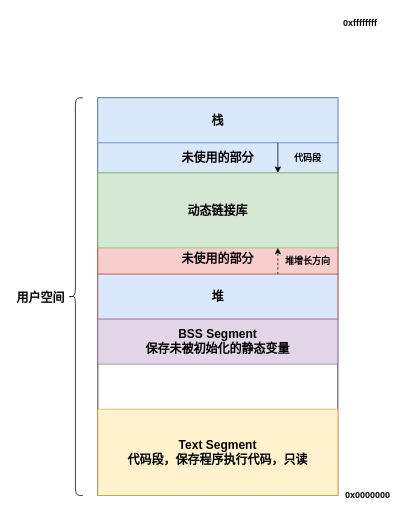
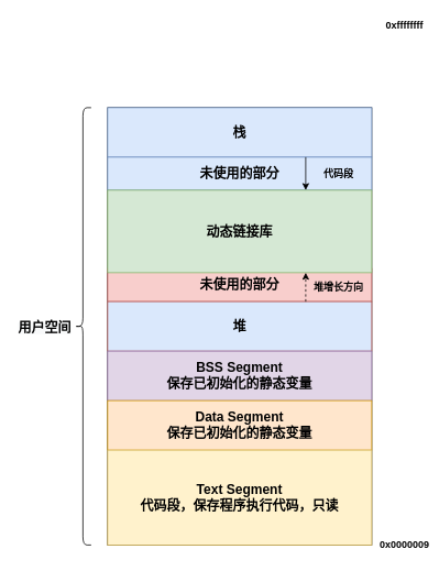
  <mxCell id="0" />
  <mxCell id="1" parent="0" />
  <mxCell id="2" value="" style="rounded=0;whiteSpace=wrap;html=1;" vertex="1" parent="1"><mxGeometry x="130" y="130" width="320" height="530" as="geometry" /></mxCell>
  <mxCell id="3" value="&lt;b&gt;&lt;font style=&quot;font-size: 16px&quot;&gt;未使用的部分&lt;/font&gt;&lt;/b&gt;" style="rounded=0;whiteSpace=wrap;html=1;fillColor=#f8cecc;strokeColor=#b85450;" vertex="1" parent="1"><mxGeometry x="130" y="325" width="320" height="40" as="geometry" /></mxCell>
  <mxCell id="4" value="" style="shape=curlyBracket;whiteSpace=wrap;html=1;rounded=1;" vertex="1" parent="1"><mxGeometry x="90" y="130" width="20" height="530" as="geometry" /></mxCell>
  <mxCell id="5" value="&lt;b style=&quot;color: rgb(0 , 0 , 0) ; font-family: &amp;#34;helvetica&amp;#34; ; font-size: 12px ; font-style: normal ; letter-spacing: normal ; text-align: center ; text-indent: 0px ; text-transform: none ; word-spacing: 0px ; background-color: rgb(248 , 249 , 250)&quot;&gt;&lt;font style=&quot;font-size: 16px&quot;&gt;用户空间&lt;/font&gt;&lt;/b&gt;" style="text;whiteSpace=wrap;html=1;" vertex="1" parent="1"><mxGeometry x="20" y="380" width="90" height="30" as="geometry" /></mxCell>
  <mxCell id="6" value="&lt;b&gt;&lt;font style=&quot;font-size: 16px&quot;&gt;栈&lt;/font&gt;&lt;/b&gt;" style="rounded=0;whiteSpace=wrap;html=1;fillColor=#dae8fc;strokeColor=#6c8ebf;" vertex="1" parent="1"><mxGeometry x="130" y="130" width="320" height="60" as="geometry" /></mxCell>
  <mxCell id="7" value="&lt;b&gt;&lt;font style=&quot;font-size: 16px&quot;&gt;堆&lt;/font&gt;&lt;/b&gt;" style="rounded=0;whiteSpace=wrap;html=1;fillColor=#dae8fc;strokeColor=#b85450;" vertex="1" parent="1"><mxGeometry x="130" y="365" width="320" height="60" as="geometry" /></mxCell>
  <mxCell id="8" value="&lt;b&gt;&lt;font style=&quot;font-size: 16px&quot;&gt;未使用的部分&lt;/font&gt;&lt;/b&gt;" style="rounded=0;whiteSpace=wrap;html=1;fillColor=#dae8fc;strokeColor=#6c8ebf;" vertex="1" parent="1"><mxGeometry x="130" y="190" width="320" height="40" as="geometry" /></mxCell>
- <mxCell id="9" value="&lt;b&gt;0xffffffff&lt;/b&gt;" style="text;html=1;strokeColor=none;fillColor=none;align=center;verticalAlign=middle;whiteSpace=wrap;rounded=0;" vertex="1" parent="1"><mxGeometry x="460" y="20" width="40" height="20" as="geometry" /></mxCell>
- <mxCell id="10" value="&lt;b&gt;0x0000000&lt;/b&gt;" style="text;html=1;strokeColor=none;fillColor=none;align=center;verticalAlign=middle;whiteSpace=wrap;rounded=0;" vertex="1" parent="1"><mxGeometry x="470" y="650" width="40" height="20" as="geometry" /></mxCell>
+ <mxCell id="9" value="&lt;b&gt;0xffffffff&lt;/b&gt;" style="text;html=1;strokeColor=none;fillColor=none;align=center;verticalAlign=middle;whiteSpace=wrap;rounded=0;" vertex="1" parent="1"><mxGeometry x="470" y="20" width="40" height="20" as="geometry" /></mxCell>
+ <mxCell id="10" value="&lt;b&gt;0x0000009&lt;/b&gt;" style="text;html=1;strokeColor=none;fillColor=none;align=center;verticalAlign=middle;whiteSpace=wrap;rounded=0;" vertex="1" parent="1"><mxGeometry x="470" y="650" width="40" height="20" as="geometry" /></mxCell>
  <mxCell id="11" value="&lt;span style=&quot;font-size: 16px&quot;&gt;&lt;b&gt;动态链接库&lt;/b&gt;&lt;/span&gt;" style="rounded=0;whiteSpace=wrap;html=1;fillColor=#d5e8d4;strokeColor=#82b366;" vertex="1" parent="1"><mxGeometry x="130" y="230" width="320" height="100" as="geometry" /></mxCell>
  <mxCell id="12" value="" style="endArrow=classic;html=1;exitX=0.75;exitY=0;exitDx=0;exitDy=0;entryX=0.75;entryY=0;entryDx=0;entryDy=0;" edge="1" parent="1" source="8" target="11"><mxGeometry width="50" height="50" relative="1" as="geometry"><mxPoint x="490" y="260" as="sourcePoint" /><mxPoint x="540" y="210" as="targetPoint" /></mxGeometry></mxCell>
  <mxCell id="13" value="&lt;b&gt;代码段&lt;/b&gt;" style="text;html=1;strokeColor=none;fillColor=none;align=center;verticalAlign=middle;whiteSpace=wrap;rounded=0;" vertex="1" parent="1"><mxGeometry x="340" y="200" width="140" height="20" as="geometry" /></mxCell>
  <mxCell id="14" style="edgeStyle=orthogonalEdgeStyle;rounded=0;orthogonalLoop=1;jettySize=auto;html=1;exitX=0.75;exitY=0;exitDx=0;exitDy=0;entryX=0.75;entryY=1;entryDx=0;entryDy=0;dashed=1;" edge="1" parent="1" source="7" target="11"><mxGeometry relative="1" as="geometry" /></mxCell>
  <mxCell id="15" value="&lt;b&gt;堆增长方向&lt;/b&gt;" style="text;html=1;strokeColor=none;fillColor=none;align=center;verticalAlign=middle;whiteSpace=wrap;rounded=0;" vertex="1" parent="1"><mxGeometry x="340" y="338" width="140" height="20" as="geometry" /></mxCell>
- <mxCell id="16" value="&lt;b&gt;&lt;font style=&quot;font-size: 16px&quot;&gt;BSS Segment&lt;br&gt;保存未被初始化的静态变量&lt;br&gt;&lt;/font&gt;&lt;/b&gt;" style="rounded=0;whiteSpace=wrap;html=1;fillColor=#e1d5e7;strokeColor=#9673a6;" vertex="1" parent="1"><mxGeometry x="130" y="425" width="320" height="60" as="geometry" /></mxCell>
+ <mxCell id="16" value="&lt;b&gt;&lt;font style=&quot;font-size: 16px&quot;&gt;BSS Segment&lt;br&gt;保存已初始化的静态变量&lt;br&gt;&lt;/font&gt;&lt;/b&gt;" style="rounded=0;whiteSpace=wrap;html=1;fillColor=#e1d5e7;strokeColor=#9673a6;" vertex="1" parent="1"><mxGeometry x="130" y="425" width="320" height="60" as="geometry" /></mxCell>
+ <mxCell id="17" value="&lt;b&gt;&lt;font style=&quot;font-size: 16px&quot;&gt;Data Segment&lt;br&gt;保存已初始化的静态变量&lt;br&gt;&lt;/font&gt;&lt;/b&gt;" style="rounded=0;whiteSpace=wrap;html=1;fillColor=#ffe6cc;strokeColor=#d79b00;" vertex="1" parent="1"><mxGeometry x="130" y="485" width="320" height="60" as="geometry" /></mxCell>
  <mxCell id="18" value="&lt;b&gt;&lt;font style=&quot;font-size: 16px&quot;&gt;Text Segment&lt;br&gt;代码段，保存程序执行代码，只读&lt;br&gt;&lt;/font&gt;&lt;/b&gt;" style="rounded=0;whiteSpace=wrap;html=1;fillColor=#fff2cc;strokeColor=#d6b656;" vertex="1" parent="1"><mxGeometry x="130" y="545" width="320" height="115" as="geometry" /></mxCell>
